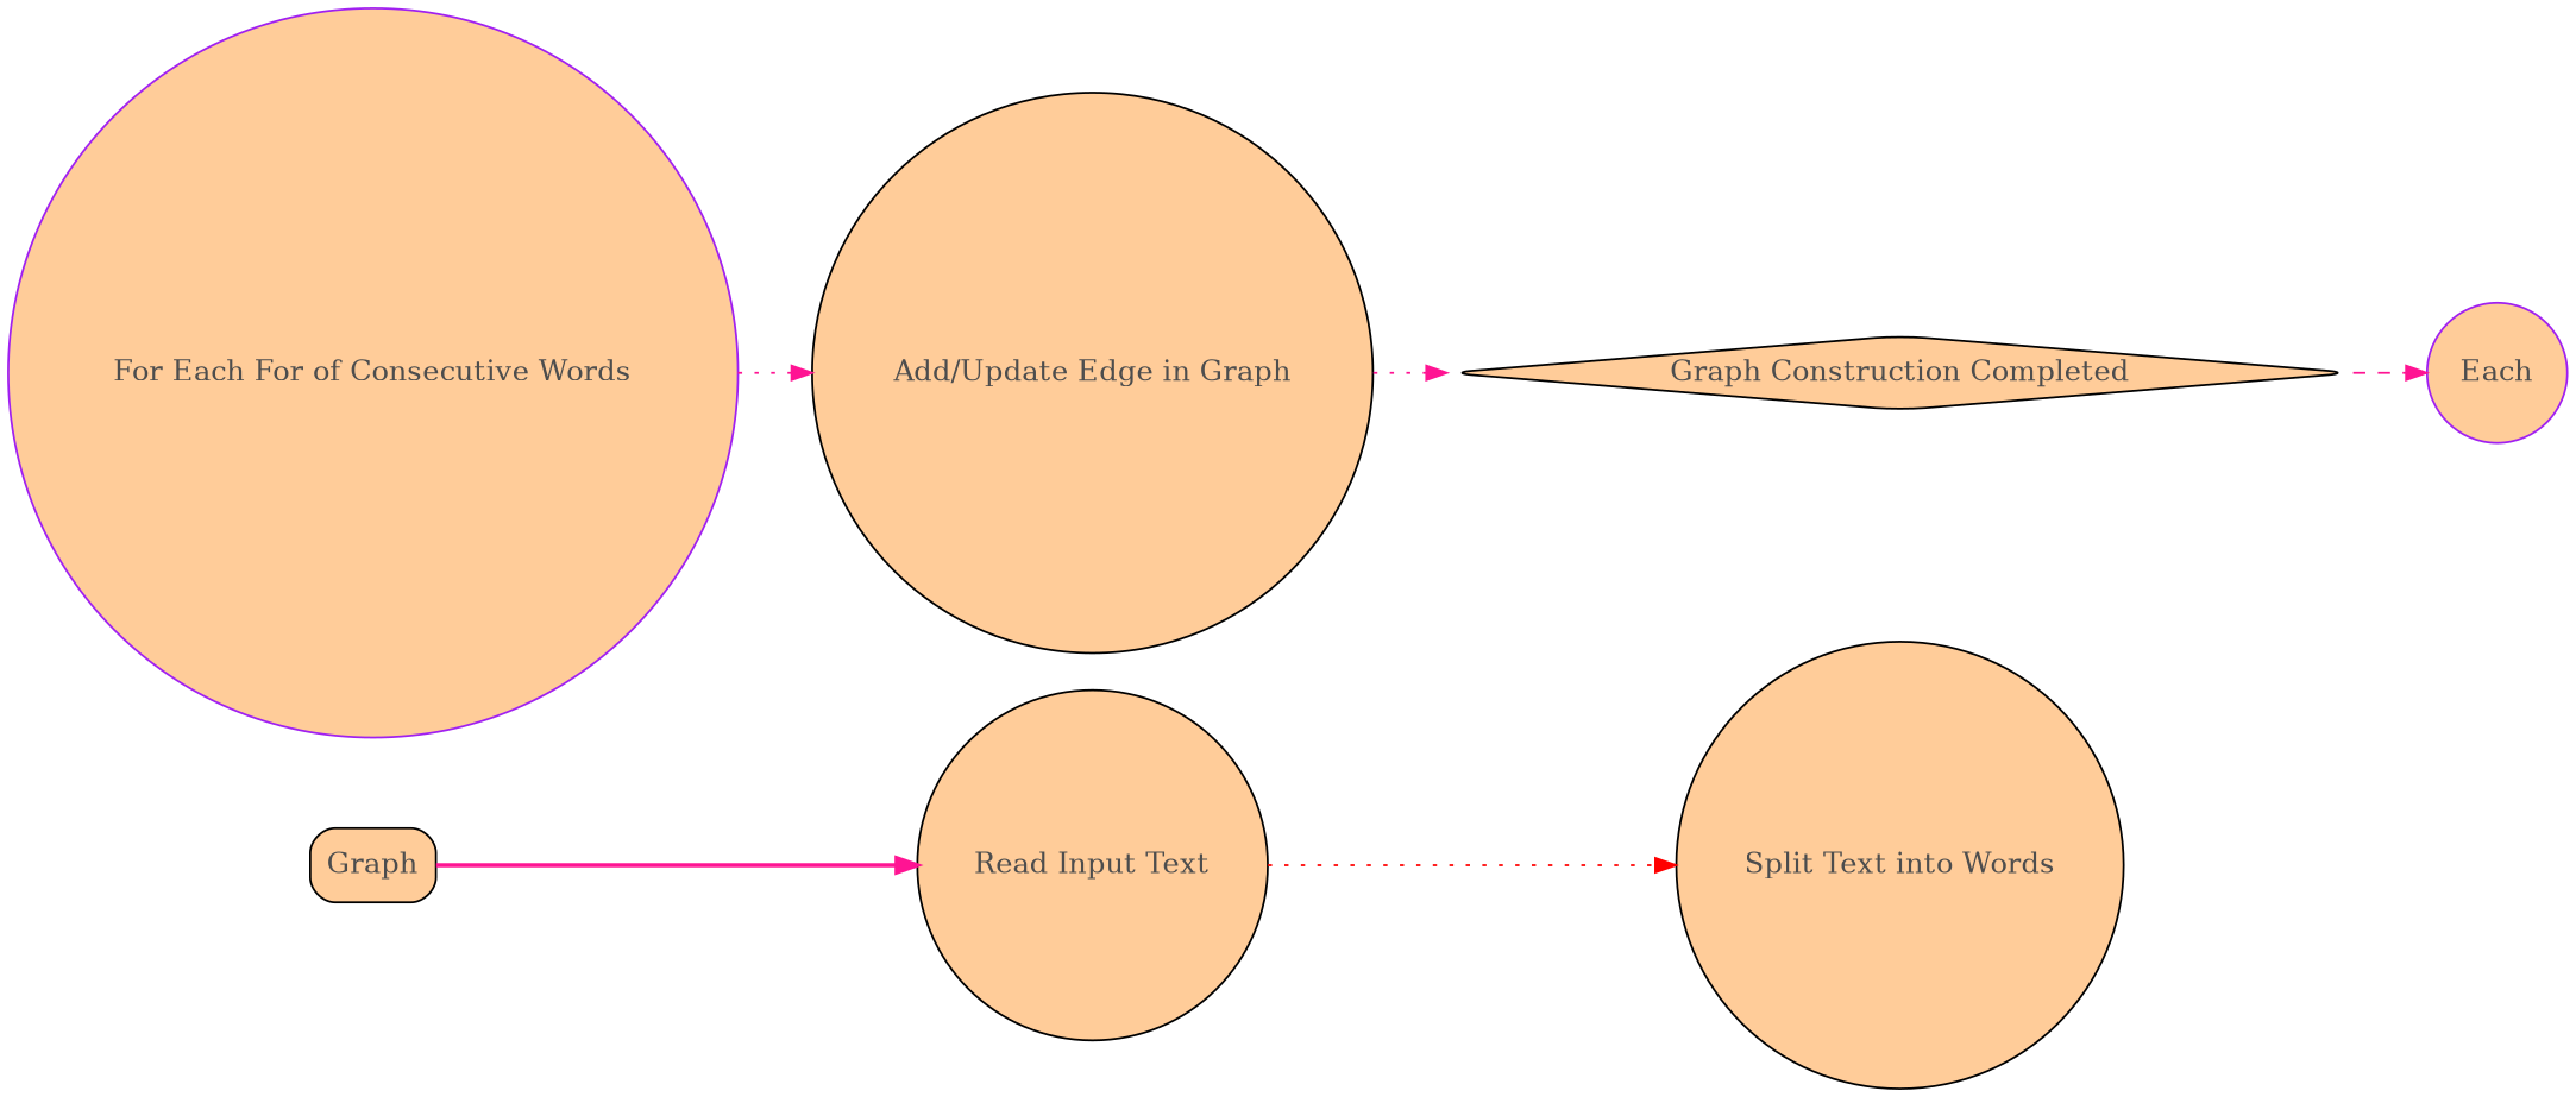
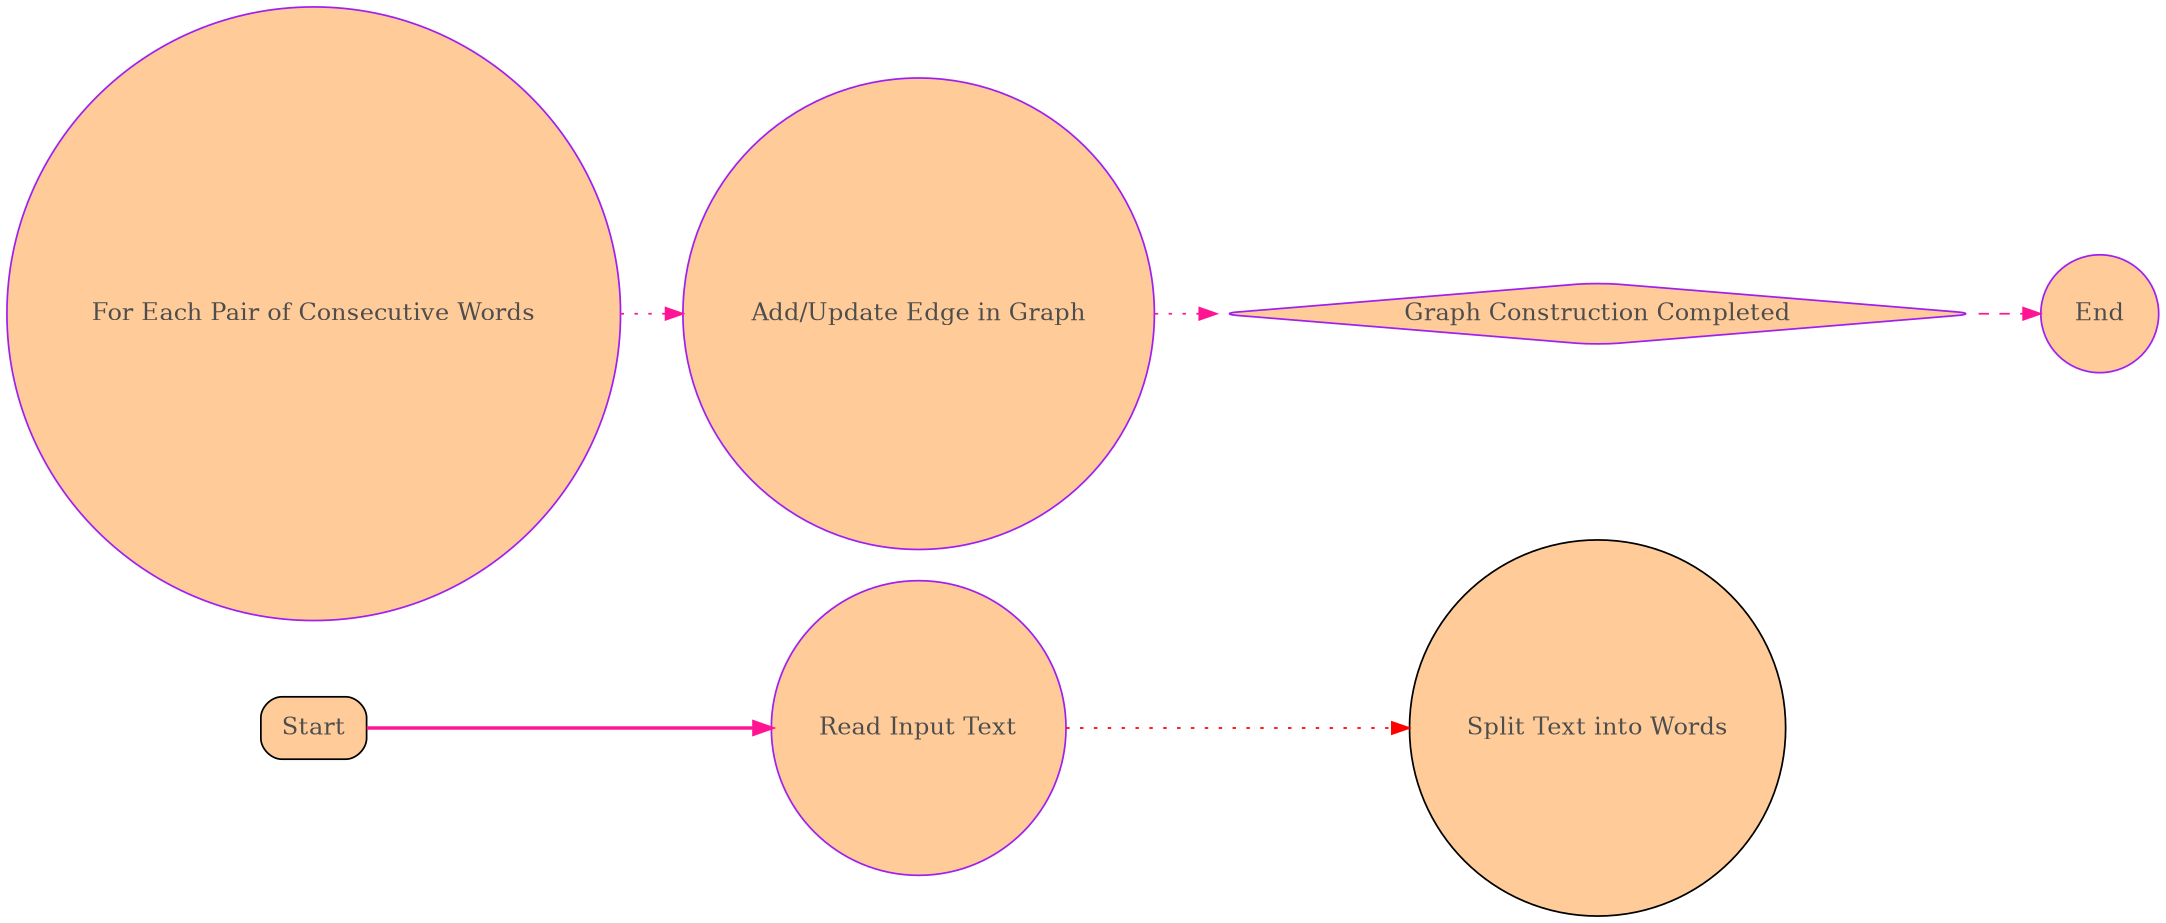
  digraph {
    rankdir=LR
    node [color=black fillcolor="#FFCC99" fontcolor="#4d4d4d" shape=circle style="rounded, filled"]
    edge [color=deeppink fontcolor="#CC6600" fontsize=10 style=dotted]
    "Split Text into Words"
-   "Add/Update Edge in Graph"
-   "For Each Pair of Consecutive Words" [color=purple label="For Each For of Consecutive Words"]
-   "Graph Construction Completed" [shape=diamond]
-   End [color=purple label=Each]
-   "Read Input Text"
-   Start [shape=box label="Graph"]
+   "Add/Update Edge in Graph" [color=purple]
+   "For Each Pair of Consecutive Words" [color=purple]
+   "Graph Construction Completed" [color=purple shape=diamond]
+   End [color=purple]
+   "Read Input Text" [color=purple]
+   Start [shape=box]
    "Add/Update Edge in Graph" -> "Graph Construction Completed"
    "For Each Pair of Consecutive Words" -> "Add/Update Edge in Graph"
    "Graph Construction Completed" -> End [style=dashed]
    "Read Input Text" -> "Split Text into Words" [color=red]
    Start -> "Read Input Text" [style=bold]
  }
